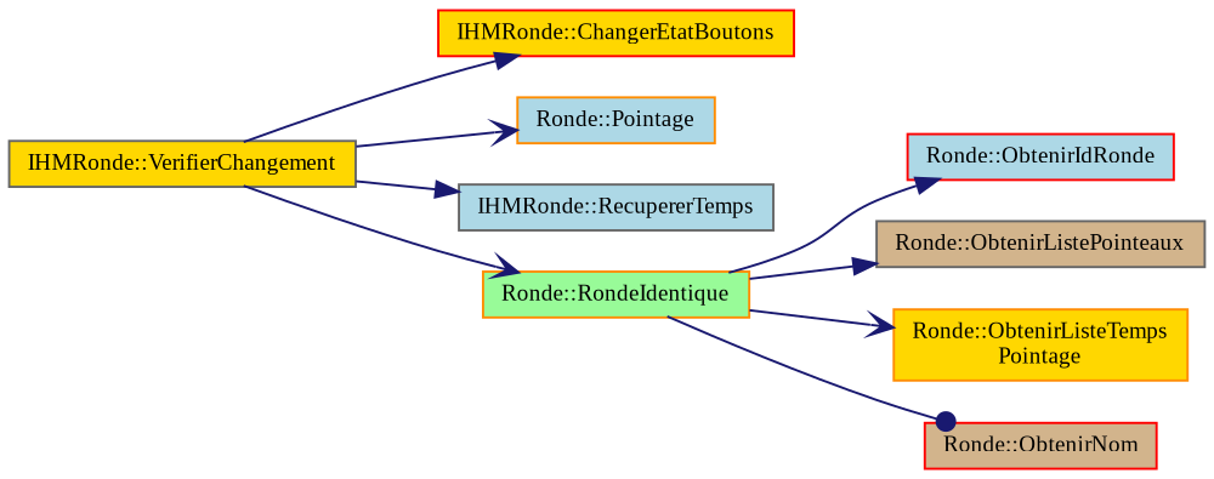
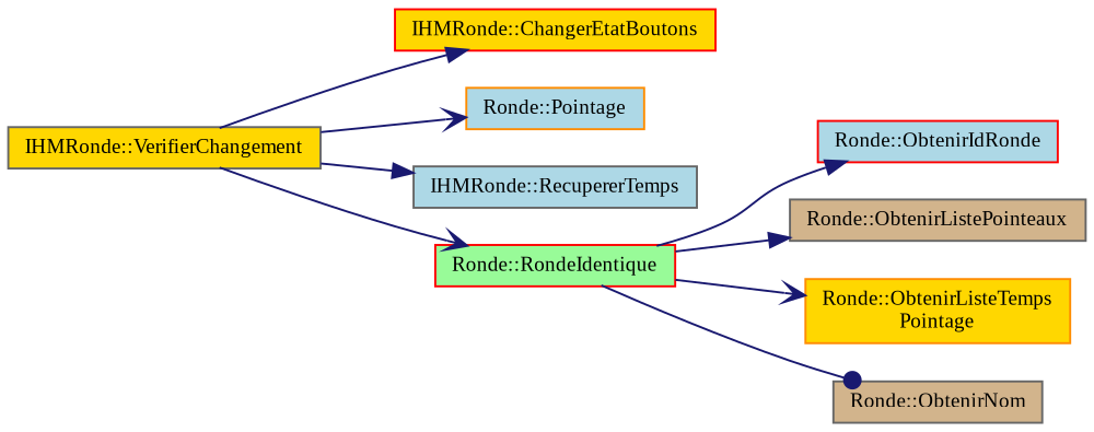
  digraph {
    fontname="Liberation Serif"
    rankdir=LR
    node [color=gray40 fillcolor=gold fontname="Liberation Serif" fontsize=10 shape=record style=filled]
    edge [arrowhead=normal color=midnightblue fontname="Liberation Serif" fontsize=10 labelfontname=Helvetica labelfontsize=10 style=solid]
    n1 [fontcolor=black height=0.2 label="IHMRonde::VerifierChangement" width=0.4]
    n2 [color=red height=0.2 label="IHMRonde::ChangerEtatBoutons" width=0.4]
    n3 [color=darkorange fillcolor=lightblue height=0.2 label="Ronde::Pointage" width=0.4]
    n4 [fillcolor=lightblue height=0.2 label="IHMRonde::RecupererTemps" width=0.4]
-   n5 [color=darkorange fillcolor=palegreen height=0.2 label="Ronde::RondeIdentique" width=0.4]
+   n5 [color=red fillcolor=palegreen height=0.2 label="Ronde::RondeIdentique" width=0.4]
    n6 [color=red fillcolor=lightblue height=0.2 label="Ronde::ObtenirIdRonde" width=0.4]
    n7 [fillcolor=tan height=0.2 label="Ronde::ObtenirListePointeaux" width=0.4]
    n8 [color=darkorange height=0.2 label="Ronde::ObtenirListeTemps\lPointage" width=0.4]
-   n9 [color=red fillcolor=tan height=0.2 label="Ronde::ObtenirNom" width=0.4]
+   n9 [fillcolor=tan height=0.2 label="Ronde::ObtenirNom" width=0.4]
    n1 -> n2
    n1 -> n3 [arrowhead=vee]
    n1 -> n4
    n1 -> n5 [arrowhead=vee]
    n5 -> n6
    n5 -> n7
    n5 -> n8 [arrowhead=vee]
    n5 -> n9 [arrowhead=dot]
  }
